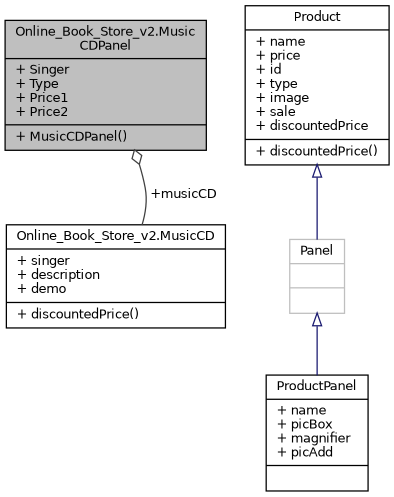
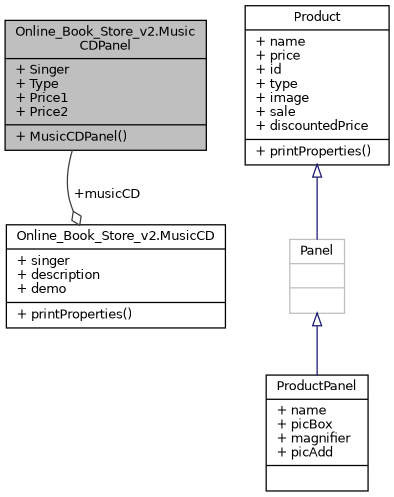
  digraph {
    node [color=black fillcolor=white fontname=Helvetica fontsize=10 shape=record style=filled]
    edge [arrowtail=onormal color=midnightblue dir=back fontname=Helvetica fontsize=10 labelfontname=Helvetica labelfontsize=10 style=solid]
    n1 [fillcolor=grey75 fontcolor=black height=0.2 label="{Online_Book_Store_v2.Music\lCDPanel\n|+ Singer\l+ Type\l+ Price1\l+ Price2\l|+ MusicCDPanel()\l}" width=0.4]
    n2 [height=0.2 label="{ProductPanel\n|+ name\l+ picBox\l+ magnifier\l+ picAdd\l|}" width=0.4]
    n3 [color=grey75 height=0.2 label="{Panel\n||}" width=0.4]
-   n4 [height=0.2 label="{Online_Book_Store_v2.MusicCD\n|+ singer\l+ description\l+ demo\l|+ discountedPrice()\l}" width=0.4]
-   n5 [height=0.2 label="{Product\n|+ name\l+ price\l+ id\l+ type\l+ image\l+ sale\l+ discountedPrice\l|+ discountedPrice()\l}" width=0.4]
+   n4 [height=0.2 label="{Online_Book_Store_v2.MusicCD\n|+ singer\l+ description\l+ demo\l|+ printProperties()\l}" width=0.4]
+   n5 [height=0.2 label="{Product\n|+ name\l+ price\l+ id\l+ type\l+ image\l+ sale\l+ discountedPrice\l|+ printProperties()\l}" width=0.4]
    n3 -> n2
-   n4 -> n1 [arrowhead=odiamond color=grey25 label=" +musicCD" arrowtail="" dir=""]
+   n1 -> n4 [arrowhead=odiamond color=grey25 label=" +musicCD" arrowtail="" dir=""]
    n5 -> n3
  }
